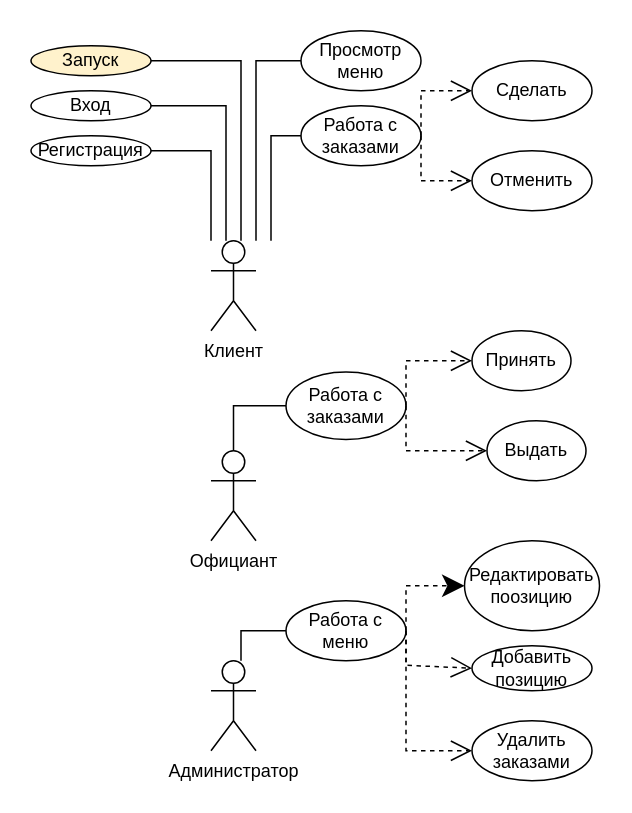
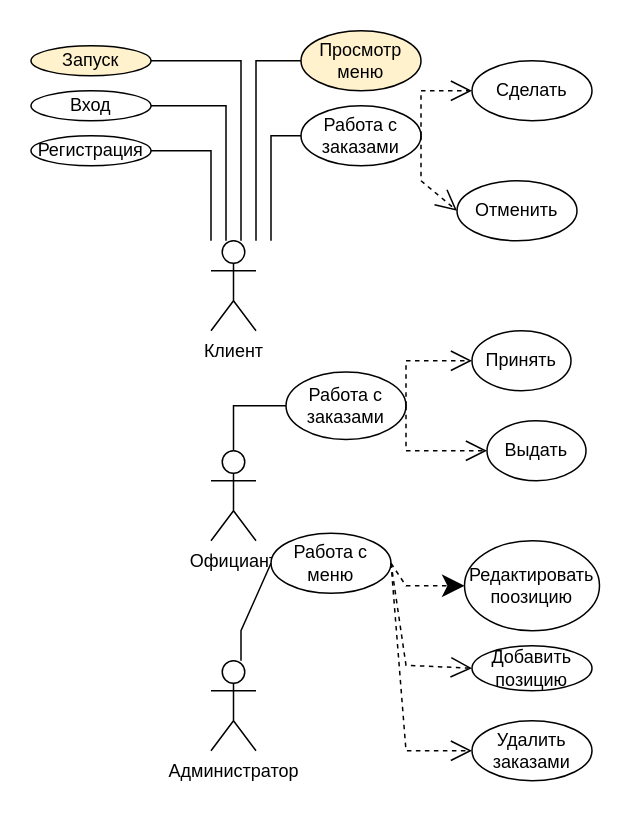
  <mxCell id="0" />
  <mxCell id="1" parent="0" />
  <mxCell id="2" value="Клиент" style="shape=umlActor;verticalLabelPosition=bottom;verticalAlign=top;html=1;outlineConnect=0;" parent="1" vertex="1"><mxGeometry x="140" y="160" width="30" height="60" as="geometry" /></mxCell>
  <mxCell id="3" value="Вход" style="ellipse;whiteSpace=wrap;html=1;" parent="1" vertex="1"><mxGeometry x="20" y="60" width="80" height="20" as="geometry" /></mxCell>
  <mxCell id="4" value="Регистрация" style="ellipse;whiteSpace=wrap;html=1;" parent="1" vertex="1"><mxGeometry x="20" y="90" width="80" height="20" as="geometry" /></mxCell>
  <mxCell id="5" value="" style="endArrow=none;html=1;rounded=0;entryX=1;entryY=0.5;entryDx=0;entryDy=0;" parent="1" target="6" edge="1"><mxGeometry width="50" height="50" relative="1" as="geometry"><mxPoint x="160" y="160" as="sourcePoint" /><mxPoint x="160" y="40" as="targetPoint" /><Array as="points"><mxPoint x="160" y="40" /></Array></mxGeometry></mxCell>
  <mxCell id="6" value="Запуск" style="ellipse;whiteSpace=wrap;html=1;fillColor=#fff2cc;" parent="1" vertex="1"><mxGeometry x="20" y="30" width="80" height="20" as="geometry" /></mxCell>
  <mxCell id="7" value="" style="endArrow=none;html=1;rounded=0;entryX=0;entryY=0.5;entryDx=0;entryDy=0;" parent="1" target="10" edge="1"><mxGeometry width="50" height="50" relative="1" as="geometry"><mxPoint x="170" y="160" as="sourcePoint" /><mxPoint x="170" y="40" as="targetPoint" /><Array as="points"><mxPoint x="170" y="40" /></Array></mxGeometry></mxCell>
  <mxCell id="8" value="" style="endArrow=none;html=1;rounded=0;entryX=1;entryY=0.5;entryDx=0;entryDy=0;" parent="1" target="4" edge="1"><mxGeometry width="50" height="50" relative="1" as="geometry"><mxPoint x="140" y="160" as="sourcePoint" /><mxPoint x="140" y="40" as="targetPoint" /><Array as="points"><mxPoint x="140" y="100" /></Array></mxGeometry></mxCell>
  <mxCell id="9" value="" style="endArrow=none;html=1;rounded=0;entryX=1;entryY=0.5;entryDx=0;entryDy=0;" parent="1" target="3" edge="1"><mxGeometry width="50" height="50" relative="1" as="geometry"><mxPoint x="150" y="160" as="sourcePoint" /><mxPoint x="150" y="40" as="targetPoint" /><Array as="points"><mxPoint x="150" y="70" /></Array></mxGeometry></mxCell>
- <mxCell id="10" value="Просмотр меню" style="ellipse;whiteSpace=wrap;html=1;" parent="1" vertex="1"><mxGeometry x="200" y="20" width="80" height="40" as="geometry" /></mxCell>
+ <mxCell id="10" value="Просмотр меню" style="ellipse;whiteSpace=wrap;html=1;fillColor=#fff2cc;" parent="1" vertex="1"><mxGeometry x="200" y="20" width="80" height="40" as="geometry" /></mxCell>
  <mxCell id="11" value="Официант" style="shape=umlActor;verticalLabelPosition=bottom;verticalAlign=top;html=1;outlineConnect=0;" parent="1" vertex="1"><mxGeometry x="140" y="300" width="30" height="60" as="geometry" /></mxCell>
  <mxCell id="12" value="" style="endArrow=none;html=1;rounded=0;entryX=0;entryY=0.5;entryDx=0;entryDy=0;exitX=0.5;exitY=0;exitDx=0;exitDy=0;exitPerimeter=0;" parent="1" target="13" edge="1" source="11"><mxGeometry width="50" height="50" relative="1" as="geometry"><mxPoint x="160" y="300" as="sourcePoint" /><mxPoint x="160" y="270" as="targetPoint" /><Array as="points"><mxPoint x="155" y="270" /></Array></mxGeometry></mxCell>
  <mxCell id="13" value="Работа с заказами" style="ellipse;whiteSpace=wrap;html=1;" parent="1" vertex="1"><mxGeometry x="190" y="247.5" width="80" height="45" as="geometry" /></mxCell>
  <mxCell id="14" value="" style="endArrow=open;endSize=12;dashed=1;html=1;rounded=0;exitX=1;exitY=0.5;exitDx=0;exitDy=0;entryX=0;entryY=0.5;entryDx=0;entryDy=0;" parent="1" source="13" target="15" edge="1"><mxGeometry width="160" relative="1" as="geometry"><mxPoint x="310" y="280" as="sourcePoint" /><mxPoint x="240" y="180" as="targetPoint" /><Array as="points"><mxPoint x="270" y="240" /></Array></mxGeometry></mxCell>
  <mxCell id="15" value="Принять" style="ellipse;whiteSpace=wrap;html=1;" parent="1" vertex="1"><mxGeometry x="314" y="220" width="66" height="40" as="geometry" /></mxCell>
  <mxCell id="16" value="Администратор" style="shape=umlActor;verticalLabelPosition=bottom;verticalAlign=top;html=1;outlineConnect=0;" parent="1" vertex="1"><mxGeometry x="140" y="440" width="30" height="60" as="geometry" /></mxCell>
- <mxCell id="17" value="Работа с меню" style="ellipse;whiteSpace=wrap;html=1;" parent="1" vertex="1"><mxGeometry x="190" y="400" width="80" height="40" as="geometry" /></mxCell>
+ <mxCell id="17" value="Работа с меню" style="ellipse;whiteSpace=wrap;html=1;" parent="1" vertex="1"><mxGeometry x="180" y="355" width="80" height="40" as="geometry" /></mxCell>
  <mxCell id="18" value="" style="endArrow=classic;endSize=12;dashed=1;html=1;rounded=0;entryX=0;entryY=0.5;entryDx=0;entryDy=0;exitX=1;exitY=0.5;exitDx=0;exitDy=0;" parent="1" source="17" target="19" edge="1"><mxGeometry width="160" relative="1" as="geometry"><mxPoint x="290" y="420" as="sourcePoint" /><mxPoint x="310" y="414.63" as="targetPoint" /><Array as="points"><mxPoint x="270" y="390" /></Array></mxGeometry></mxCell>
  <mxCell id="19" value="Редактировать поозицию" style="ellipse;whiteSpace=wrap;html=1;" parent="1" vertex="1"><mxGeometry x="309" y="360" width="90" height="60" as="geometry" /></mxCell>
  <mxCell id="20" value="Добавить позицию" style="ellipse;whiteSpace=wrap;html=1;" parent="1" vertex="1"><mxGeometry x="314" y="430" width="80" height="30" as="geometry" /></mxCell>
  <mxCell id="21" value="" style="endArrow=open;endSize=12;dashed=1;html=1;rounded=0;entryX=0;entryY=0.5;entryDx=0;entryDy=0;exitX=1;exitY=0.5;exitDx=0;exitDy=0;" parent="1" source="17" target="20" edge="1"><mxGeometry width="160" relative="1" as="geometry"><mxPoint x="268.459" y="435.541" as="sourcePoint" /><mxPoint x="320" y="545" as="targetPoint" /><Array as="points"><mxPoint x="270" y="443" /></Array></mxGeometry></mxCell>
  <mxCell id="22" value="" style="endArrow=none;html=1;rounded=0;entryX=0;entryY=0.5;entryDx=0;entryDy=0;" parent="1" target="23" edge="1"><mxGeometry width="50" height="50" relative="1" as="geometry"><mxPoint x="180" y="160" as="sourcePoint" /><mxPoint x="180" y="50" as="targetPoint" /><Array as="points"><mxPoint x="180" y="90" /></Array></mxGeometry></mxCell>
  <mxCell id="23" value="Работа с заказами" style="ellipse;whiteSpace=wrap;html=1;" parent="1" vertex="1"><mxGeometry x="200" y="70" width="80" height="40" as="geometry" /></mxCell>
  <mxCell id="24" value="Выдать" style="ellipse;whiteSpace=wrap;html=1;" parent="1" vertex="1"><mxGeometry x="324" y="280" width="66" height="40" as="geometry" /></mxCell>
  <mxCell id="25" value="" style="endArrow=open;endSize=12;dashed=1;html=1;rounded=0;entryX=0;entryY=0.5;entryDx=0;entryDy=0;exitX=1;exitY=0.5;exitDx=0;exitDy=0;" parent="1" source="13" target="24" edge="1"><mxGeometry width="160" relative="1" as="geometry"><mxPoint x="280" y="280" as="sourcePoint" /><mxPoint x="320" y="280" as="targetPoint" /><Array as="points"><mxPoint x="270" y="300" /></Array></mxGeometry></mxCell>
  <mxCell id="26" value="" style="endArrow=none;html=1;rounded=0;entryX=0;entryY=0.5;entryDx=0;entryDy=0;" parent="1" target="17" edge="1"><mxGeometry width="50" height="50" relative="1" as="geometry"><mxPoint x="160" y="440" as="sourcePoint" /><mxPoint x="200" y="280" as="targetPoint" /><Array as="points"><mxPoint x="160" y="420" /></Array></mxGeometry></mxCell>
  <mxCell id="27" value="Сделать" style="ellipse;whiteSpace=wrap;html=1;" vertex="1" parent="1"><mxGeometry x="314" y="40" width="80" height="40" as="geometry" /></mxCell>
- <mxCell id="28" value="Отменить" style="ellipse;whiteSpace=wrap;html=1;" vertex="1" parent="1"><mxGeometry x="314" y="100" width="80" height="40" as="geometry" /></mxCell>
+ <mxCell id="28" value="Отменить" style="ellipse;whiteSpace=wrap;html=1;" vertex="1" parent="1"><mxGeometry x="304" y="120" width="80" height="40" as="geometry" /></mxCell>
  <mxCell id="29" value="" style="endArrow=open;endSize=12;dashed=1;html=1;rounded=0;entryX=0;entryY=0.5;entryDx=0;entryDy=0;exitX=1;exitY=0.5;exitDx=0;exitDy=0;" edge="1" parent="1" source="23" target="28"><mxGeometry width="160" relative="1" as="geometry"><mxPoint x="280" y="89.71" as="sourcePoint" /><mxPoint x="320" y="89.71" as="targetPoint" /><Array as="points"><mxPoint x="280" y="120" /></Array></mxGeometry></mxCell>
  <mxCell id="30" value="" style="endArrow=open;endSize=12;dashed=1;html=1;rounded=0;entryX=0;entryY=0.5;entryDx=0;entryDy=0;exitX=1;exitY=0.5;exitDx=0;exitDy=0;" edge="1" parent="1" source="23" target="27"><mxGeometry width="160" relative="1" as="geometry"><mxPoint x="290" y="100" as="sourcePoint" /><mxPoint x="320" y="140" as="targetPoint" /><Array as="points"><mxPoint x="280" y="60" /></Array></mxGeometry></mxCell>
  <mxCell id="31" value="Удалить заказами" style="ellipse;whiteSpace=wrap;html=1;" vertex="1" parent="1"><mxGeometry x="314" y="480" width="80" height="40" as="geometry" /></mxCell>
  <mxCell id="32" value="" style="endArrow=open;endSize=12;dashed=1;html=1;rounded=0;entryX=0;entryY=0.5;entryDx=0;entryDy=0;exitX=1;exitY=0.5;exitDx=0;exitDy=0;" edge="1" parent="1" target="31" source="17"><mxGeometry width="160" relative="1" as="geometry"><mxPoint x="270" y="455" as="sourcePoint" /><mxPoint x="320" y="580" as="targetPoint" /><Array as="points"><mxPoint x="270" y="500" /></Array></mxGeometry></mxCell>
